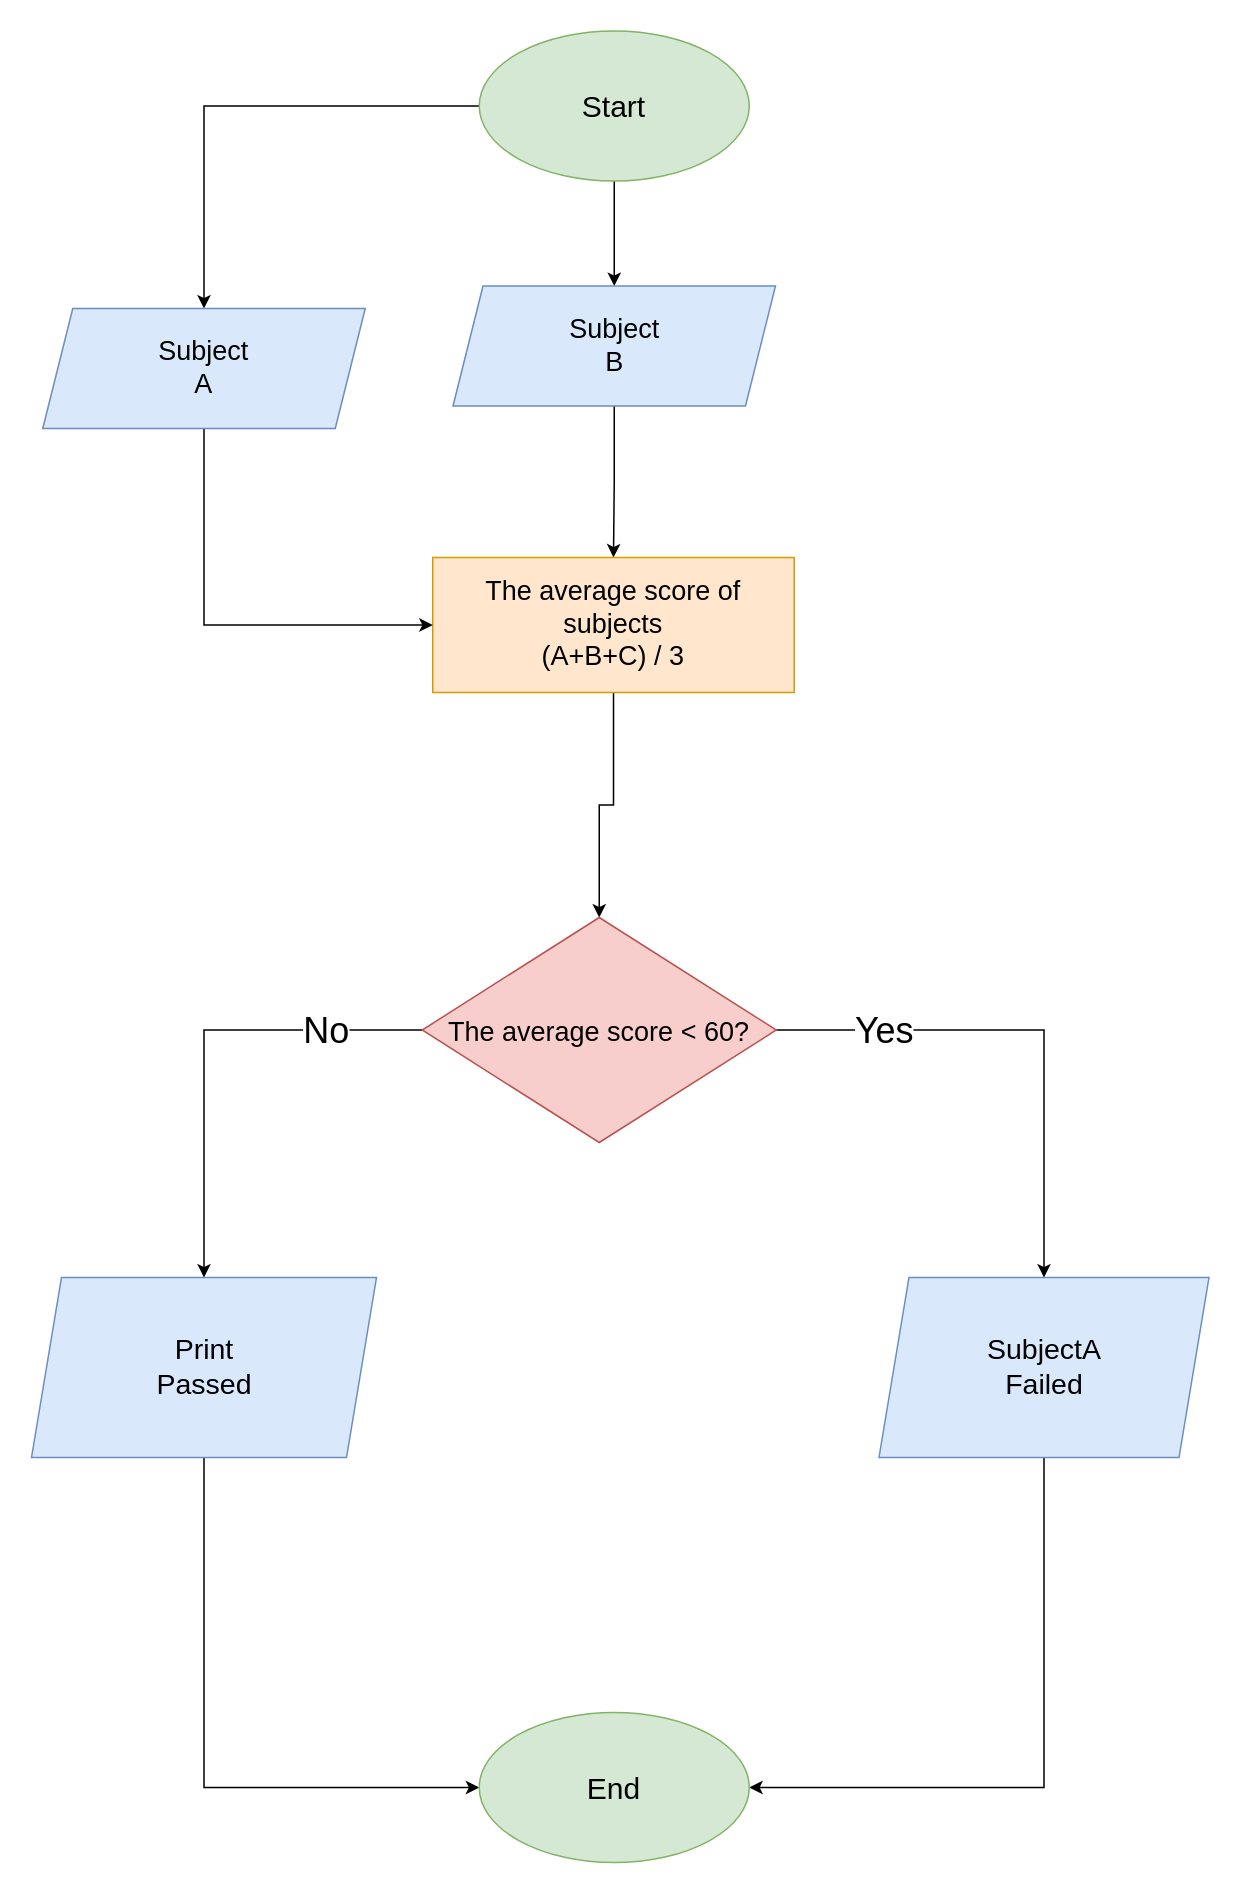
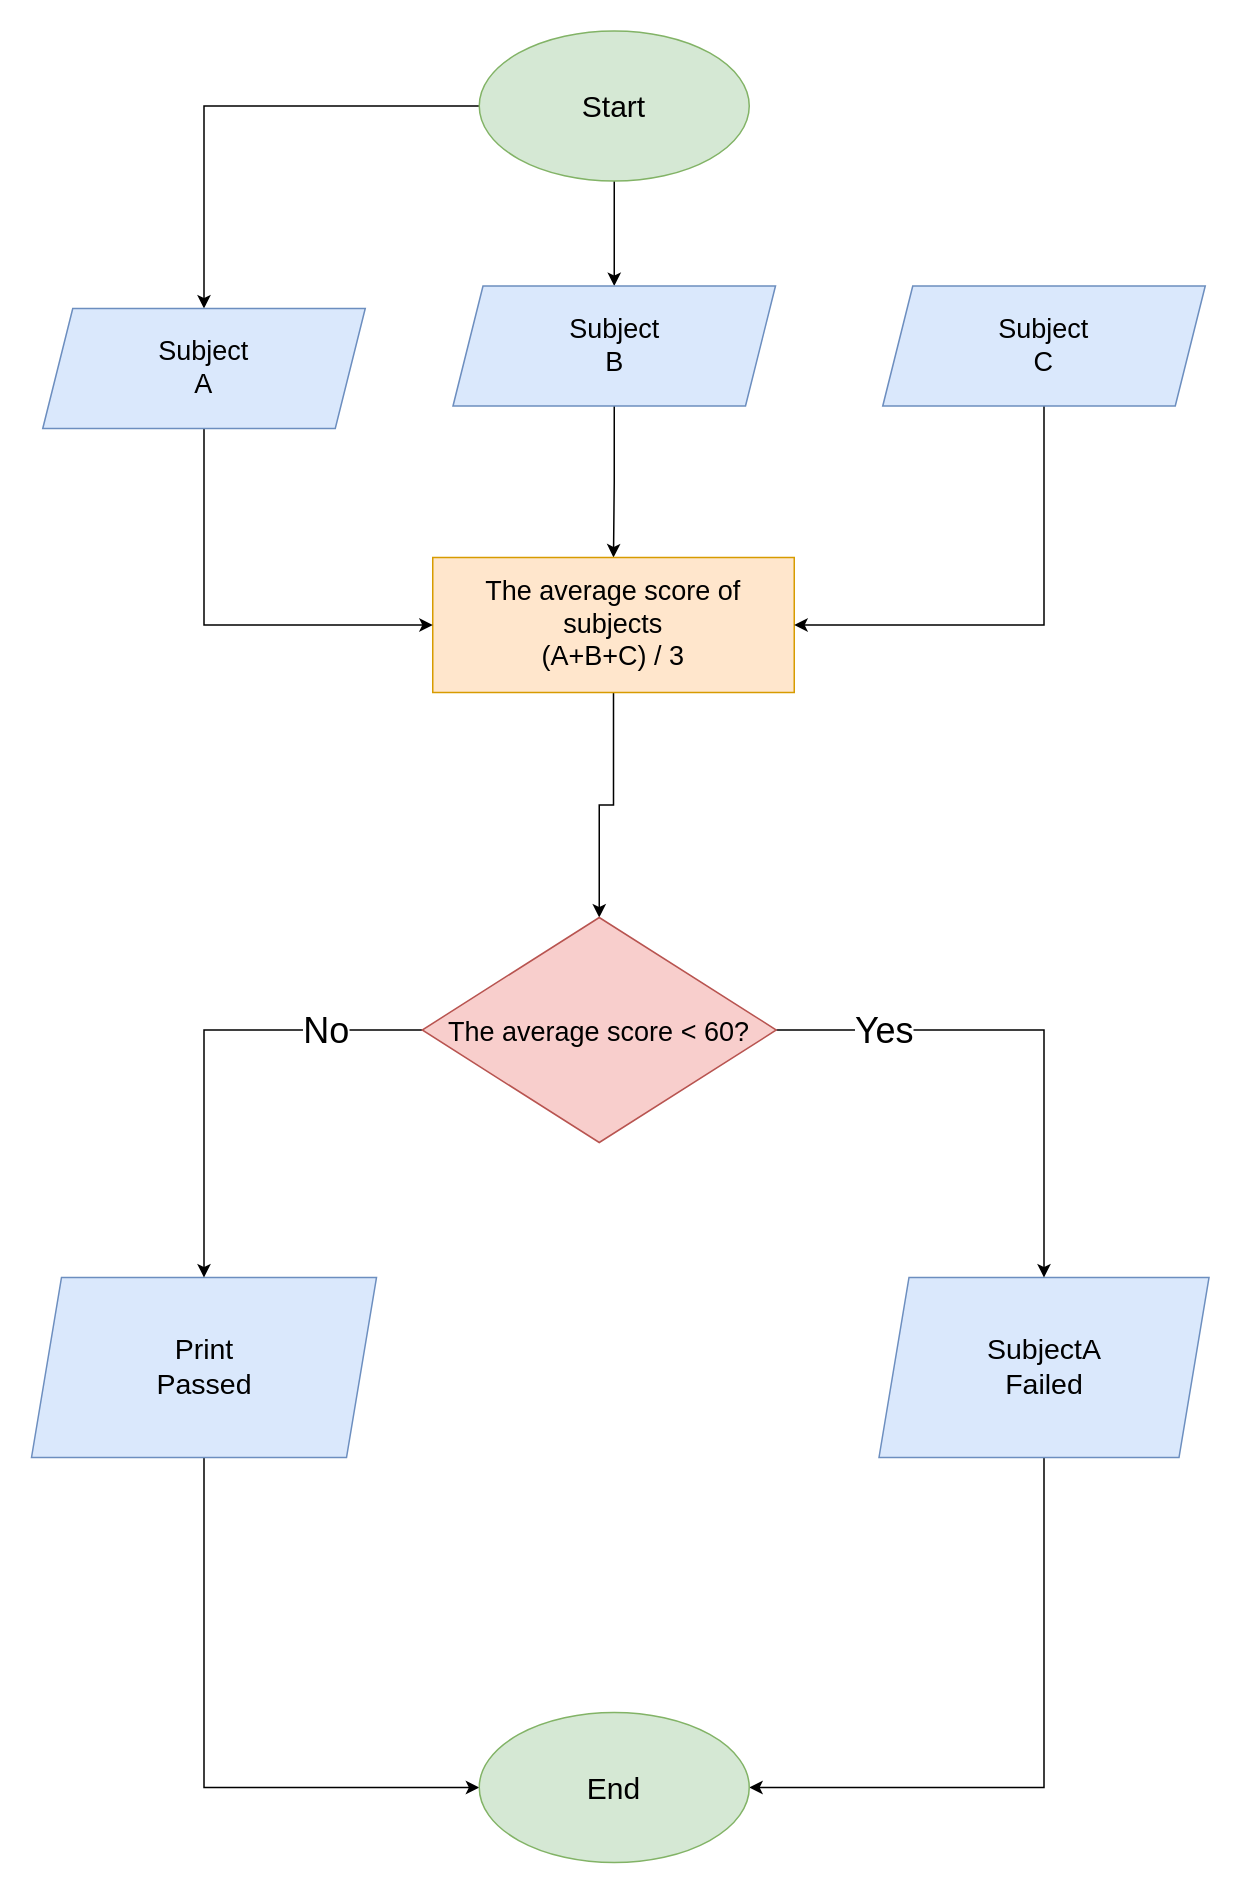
  <mxCell id="0" />
  <mxCell id="1" parent="0" />
  <mxCell id="2" style="edgeStyle=orthogonalEdgeStyle;rounded=0;orthogonalLoop=1;jettySize=auto;html=1;entryX=0.5;entryY=0;entryDx=0;entryDy=0;" edge="1" parent="1" source="4" target="6"><mxGeometry relative="1" as="geometry"><mxPoint x="409" y="200" as="targetPoint" /></mxGeometry></mxCell>
  <mxCell id="3" style="edgeStyle=orthogonalEdgeStyle;rounded=0;orthogonalLoop=1;jettySize=auto;html=1;entryX=0.5;entryY=0;entryDx=0;entryDy=0;fontSize=18;" edge="1" parent="1" source="4" target="14"><mxGeometry relative="1" as="geometry" /></mxCell>
  <mxCell id="4" value="&lt;font style=&quot;font-size: 20px;&quot;&gt;Start&lt;/font&gt;" style="ellipse;whiteSpace=wrap;html=1;fillColor=#d5e8d4;strokeColor=#82b366;" vertex="1" parent="1"><mxGeometry x="319" y="20" width="180" height="100" as="geometry" /></mxCell>
  <mxCell id="5" style="edgeStyle=orthogonalEdgeStyle;rounded=0;orthogonalLoop=1;jettySize=auto;html=1;entryX=0.5;entryY=0;entryDx=0;entryDy=0;" edge="1" parent="1" source="6" target="12"><mxGeometry relative="1" as="geometry"><mxPoint x="409" y="360" as="targetPoint" /></mxGeometry></mxCell>
  <mxCell id="6" value="&lt;font style=&quot;font-size: 18px;&quot;&gt;Subject&lt;br style=&quot;border-color: var(--border-color);&quot;&gt;B&lt;br&gt;&lt;/font&gt;" style="shape=parallelogram;perimeter=parallelogramPerimeter;whiteSpace=wrap;html=1;fixedSize=1;fillColor=#dae8fc;strokeColor=#6c8ebf;" vertex="1" parent="1"><mxGeometry x="301.5" y="190" width="215" height="80" as="geometry" /></mxCell>
  <mxCell id="7" style="edgeStyle=orthogonalEdgeStyle;rounded=0;orthogonalLoop=1;jettySize=auto;html=1;entryX=0;entryY=0.5;entryDx=0;entryDy=0;fontSize=24;exitX=0.5;exitY=1;exitDx=0;exitDy=0;" edge="1" parent="1" source="8" target="22"><mxGeometry relative="1" as="geometry" /></mxCell>
  <mxCell id="8" value="&lt;font style=&quot;font-size: 19px;&quot;&gt;Print &lt;br&gt;Passed&lt;br&gt;&lt;/font&gt;" style="shape=parallelogram;perimeter=parallelogramPerimeter;whiteSpace=wrap;html=1;fixedSize=1;fillColor=#dae8fc;strokeColor=#6c8ebf;" vertex="1" parent="1"><mxGeometry x="20.5" y="851" width="230" height="120" as="geometry" /></mxCell>
  <mxCell id="9" style="edgeStyle=orthogonalEdgeStyle;rounded=0;orthogonalLoop=1;jettySize=auto;html=1;entryX=1;entryY=0.5;entryDx=0;entryDy=0;fontSize=24;exitX=0.5;exitY=1;exitDx=0;exitDy=0;" edge="1" parent="1" source="10" target="22"><mxGeometry relative="1" as="geometry" /></mxCell>
  <mxCell id="10" value="&lt;font style=&quot;font-size: 19px;&quot;&gt;SubjectA&lt;br&gt;Failed&lt;br&gt;&lt;/font&gt;" style="shape=parallelogram;perimeter=parallelogramPerimeter;whiteSpace=wrap;html=1;fixedSize=1;fillColor=#dae8fc;strokeColor=#6c8ebf;" vertex="1" parent="1"><mxGeometry x="585.5" y="851" width="220" height="120" as="geometry" /></mxCell>
  <mxCell id="11" style="edgeStyle=orthogonalEdgeStyle;rounded=0;orthogonalLoop=1;jettySize=auto;html=1;fontSize=24;" edge="1" parent="1" source="12" target="21"><mxGeometry relative="1" as="geometry" /></mxCell>
  <mxCell id="12" value="The average score of subjects&lt;br&gt;(A+B+C) / 3" style="rounded=0;whiteSpace=wrap;html=1;fontSize=18;fillColor=#ffe6cc;strokeColor=#d79b00;" vertex="1" parent="1"><mxGeometry x="288" y="371" width="241" height="90" as="geometry" /></mxCell>
  <mxCell id="13" style="edgeStyle=orthogonalEdgeStyle;rounded=0;orthogonalLoop=1;jettySize=auto;html=1;entryX=0;entryY=0.5;entryDx=0;entryDy=0;fontSize=18;exitX=0.5;exitY=1;exitDx=0;exitDy=0;" edge="1" parent="1" source="14" target="12"><mxGeometry relative="1" as="geometry" /></mxCell>
  <mxCell id="14" value="&lt;font style=&quot;font-size: 18px;&quot;&gt;Subject&lt;br style=&quot;border-color: var(--border-color);&quot;&gt;A&lt;br&gt;&lt;/font&gt;" style="shape=parallelogram;perimeter=parallelogramPerimeter;whiteSpace=wrap;html=1;fixedSize=1;fillColor=#dae8fc;strokeColor=#6c8ebf;" vertex="1" parent="1"><mxGeometry x="28" y="205" width="215" height="80" as="geometry" /></mxCell>
+ <mxCell id="15" style="edgeStyle=orthogonalEdgeStyle;rounded=0;orthogonalLoop=1;jettySize=auto;html=1;entryX=1;entryY=0.5;entryDx=0;entryDy=0;fontSize=18;exitX=0.5;exitY=1;exitDx=0;exitDy=0;" edge="1" parent="1" source="16" target="12"><mxGeometry relative="1" as="geometry" /></mxCell>
+ <mxCell id="16" value="&lt;font style=&quot;font-size: 18px;&quot;&gt;Subject&lt;br&gt;C&lt;br&gt;&lt;/font&gt;" style="shape=parallelogram;perimeter=parallelogramPerimeter;whiteSpace=wrap;html=1;fixedSize=1;fillColor=#dae8fc;strokeColor=#6c8ebf;" vertex="1" parent="1"><mxGeometry x="588" y="190" width="215" height="80" as="geometry" /></mxCell>
  <mxCell id="17" style="edgeStyle=orthogonalEdgeStyle;rounded=0;orthogonalLoop=1;jettySize=auto;html=1;entryX=0.5;entryY=0;entryDx=0;entryDy=0;fontSize=24;" edge="1" parent="1" source="21" target="8"><mxGeometry relative="1" as="geometry" /></mxCell>
  <mxCell id="18" value="No" style="edgeLabel;html=1;align=center;verticalAlign=middle;resizable=0;points=[];fontSize=24;" vertex="1" connectable="0" parent="17"><mxGeometry x="-0.59" relative="1" as="geometry"><mxPoint x="-1" as="offset" /></mxGeometry></mxCell>
  <mxCell id="19" style="edgeStyle=orthogonalEdgeStyle;rounded=0;orthogonalLoop=1;jettySize=auto;html=1;entryX=0.5;entryY=0;entryDx=0;entryDy=0;fontSize=24;" edge="1" parent="1" source="21" target="10"><mxGeometry x="-0.358" y="-34" relative="1" as="geometry"><mxPoint x="1" as="offset" /></mxGeometry></mxCell>
  <mxCell id="20" value="Yes" style="edgeLabel;html=1;align=center;verticalAlign=middle;resizable=0;points=[];fontSize=24;" vertex="1" connectable="0" parent="19"><mxGeometry x="-0.598" y="-2" relative="1" as="geometry"><mxPoint x="2" y="-2" as="offset" /></mxGeometry></mxCell>
  <mxCell id="21" value="&lt;span style=&quot;font-size: 18px;&quot;&gt;The average score &amp;lt; 60?&lt;/span&gt;" style="rhombus;whiteSpace=wrap;html=1;fontSize=24;fillColor=#f8cecc;strokeColor=#b85450;" vertex="1" parent="1"><mxGeometry x="281" y="611" width="236" height="150" as="geometry" /></mxCell>
  <mxCell id="22" value="&lt;font style=&quot;font-size: 20px;&quot;&gt;End&lt;/font&gt;" style="ellipse;whiteSpace=wrap;html=1;fillColor=#d5e8d4;strokeColor=#82b366;" vertex="1" parent="1"><mxGeometry x="319" y="1141" width="180" height="100" as="geometry" /></mxCell>
